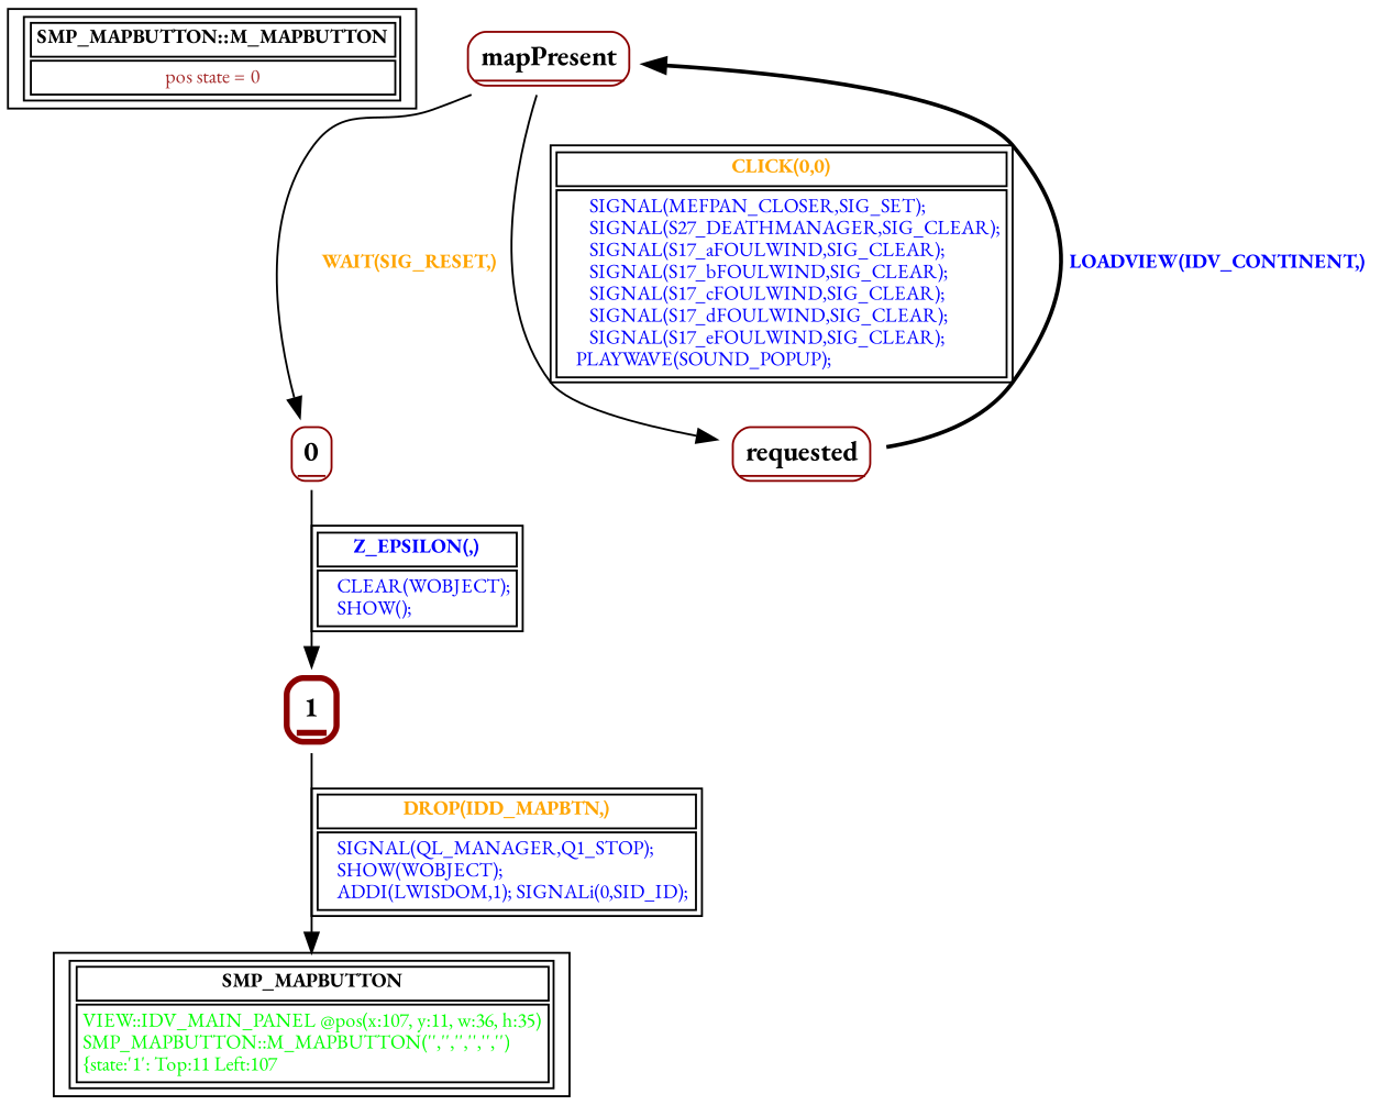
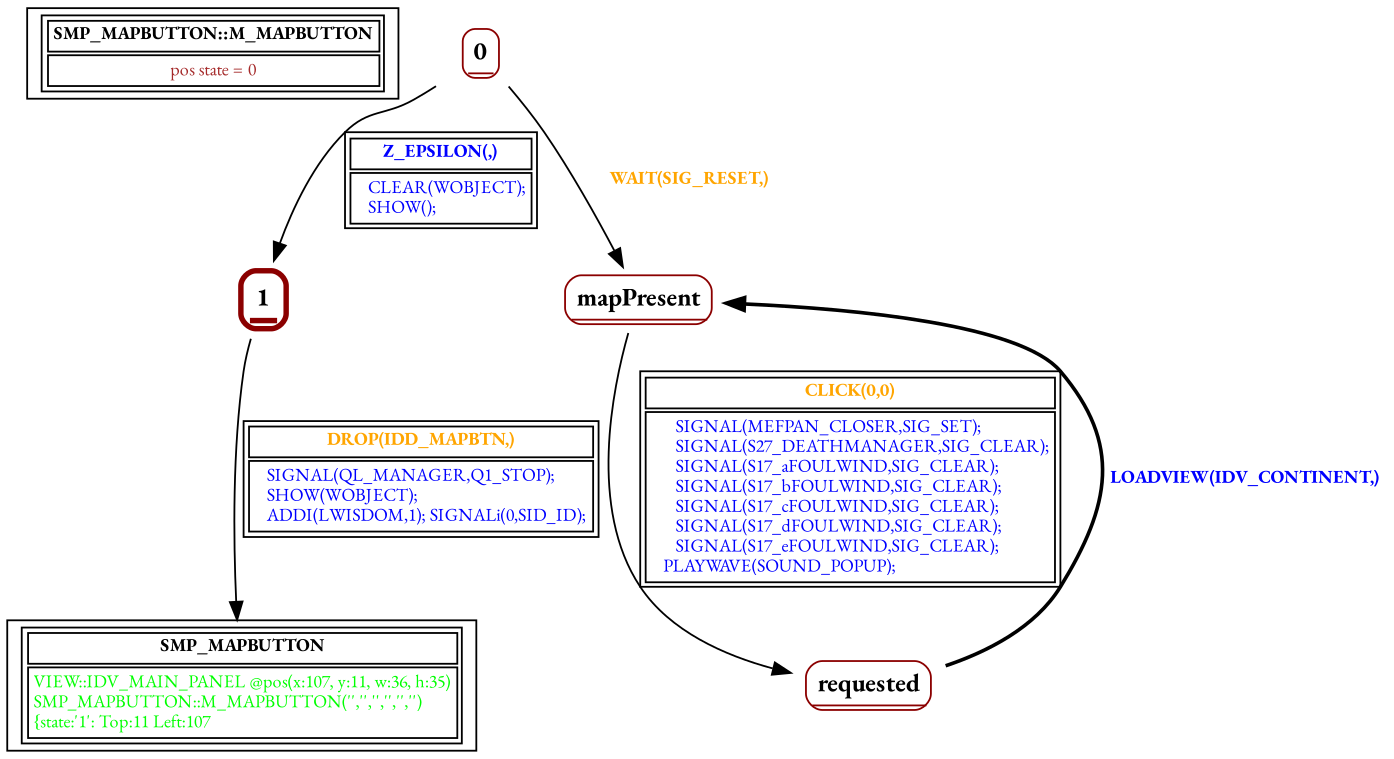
  digraph {
    fontname="EB Garamond"
    node [fontname="EB Garamond" fontsize=14 shape=none]
    edge [fontcolor=orange fontname="EB Garamond" fontsize=10 style=solid]
    n1 [fontsize=10 label=< <table border="1"><tr><td><b>SMP_MAPBUTTON::M_MAPBUTTON<br align="left"/></b></td></tr> <tr><td><font point-size="10" color ="brown">pos state = 0<br align="left"/></font></td></tr></table>> shape=record]
    n2 [label=< <table border="1" color="darkred" style="rounded"><tr><td sides="b"><b>0<br align="left"/></b></td></tr> </table>>]
    n3 [label=< <table border="3" color="darkred" style="rounded"><tr><td sides="b"><b>1<br align="left"/></b></td></tr> </table>>]
    n4 [fontsize=10 label=< <table border="1"><tr><td><b>SMP_MAPBUTTON<br align="left"/></b></td></tr> <tr><td><font point-size="10" color ="green">VIEW::IDV_MAIN_PANEL @pos(x:107, y:11, w:36, h:35)<br align="left"/>SMP_MAPBUTTON::M_MAPBUTTON(&apos;&apos;,&apos;&apos;,&apos;&apos;,&apos;&apos;,&apos;&apos;,&apos;&apos;)<br align="left"/>			&#123;state:&apos;1&apos;: Top:11 Left:107<br align="left"/></font></td></tr></table>> shape=record]
    n5 [label=< <table border="1" color="darkred" style="rounded"><tr><td sides="b"><b>mapPresent<br align="left"/></b></td></tr> </table>>]
    n6 [label=< <table border="1" color="darkred" style="rounded"><tr><td sides="b"><b>requested<br align="left"/></b></td></tr> </table>>]
    n2 -> n3 [fontcolor=blue label=< <table border="1"><tr><td><b>Z_EPSILON(,)<br align="left"/></b></td></tr> <tr><td><font point-size="10" color ="blue">   CLEAR(WOBJECT);<br align="left"/>   SHOW();<br align="left"/></font></td></tr></table>>]
    n3 -> n4 [label=< <table border="1"><tr><td><b>DROP(IDD_MAPBTN,)<br align="left"/></b></td></tr> <tr><td><font point-size="10" color ="blue">   SIGNAL(QL_MANAGER,Q1_STOP);<br align="left"/>   SHOW(WOBJECT);<br align="left"/>   ADDI(LWISDOM,1); SIGNALi(0,SID_ID);<br align="left"/></font></td></tr></table>>]
-   n5 -> n2 [label=< <table border="0"><tr><td><b>WAIT(SIG_RESET,)<br align="left"/></b></td></tr> </table>>]
+   n2 -> n5 [label=< <table border="0"><tr><td><b>WAIT(SIG_RESET,)<br align="left"/></b></td></tr> </table>>]
    n5 -> n6 [label=< <table border="1"><tr><td><b>CLICK(0,0)<br align="left"/></b></td></tr> <tr><td><font point-size="10" color ="blue">      SIGNAL(MEFPAN_CLOSER,SIG_SET);<br align="left"/>      SIGNAL(S27_DEATHMANAGER,SIG_CLEAR);<br align="left"/>      SIGNAL(S17_aFOULWIND,SIG_CLEAR);<br align="left"/>      SIGNAL(S17_bFOULWIND,SIG_CLEAR);<br align="left"/>      SIGNAL(S17_cFOULWIND,SIG_CLEAR);<br align="left"/>      SIGNAL(S17_dFOULWIND,SIG_CLEAR);<br align="left"/>      SIGNAL(S17_eFOULWIND,SIG_CLEAR);<br align="left"/>   PLAYWAVE(SOUND_POPUP);<br align="left"/></font></td></tr></table>>]
    n6 -> n5 [fontcolor=blue label=< <table border="0"><tr><td><b>LOADVIEW(IDV_CONTINENT,)<br align="left"/></b></td></tr> </table>> style=bold]
  }
